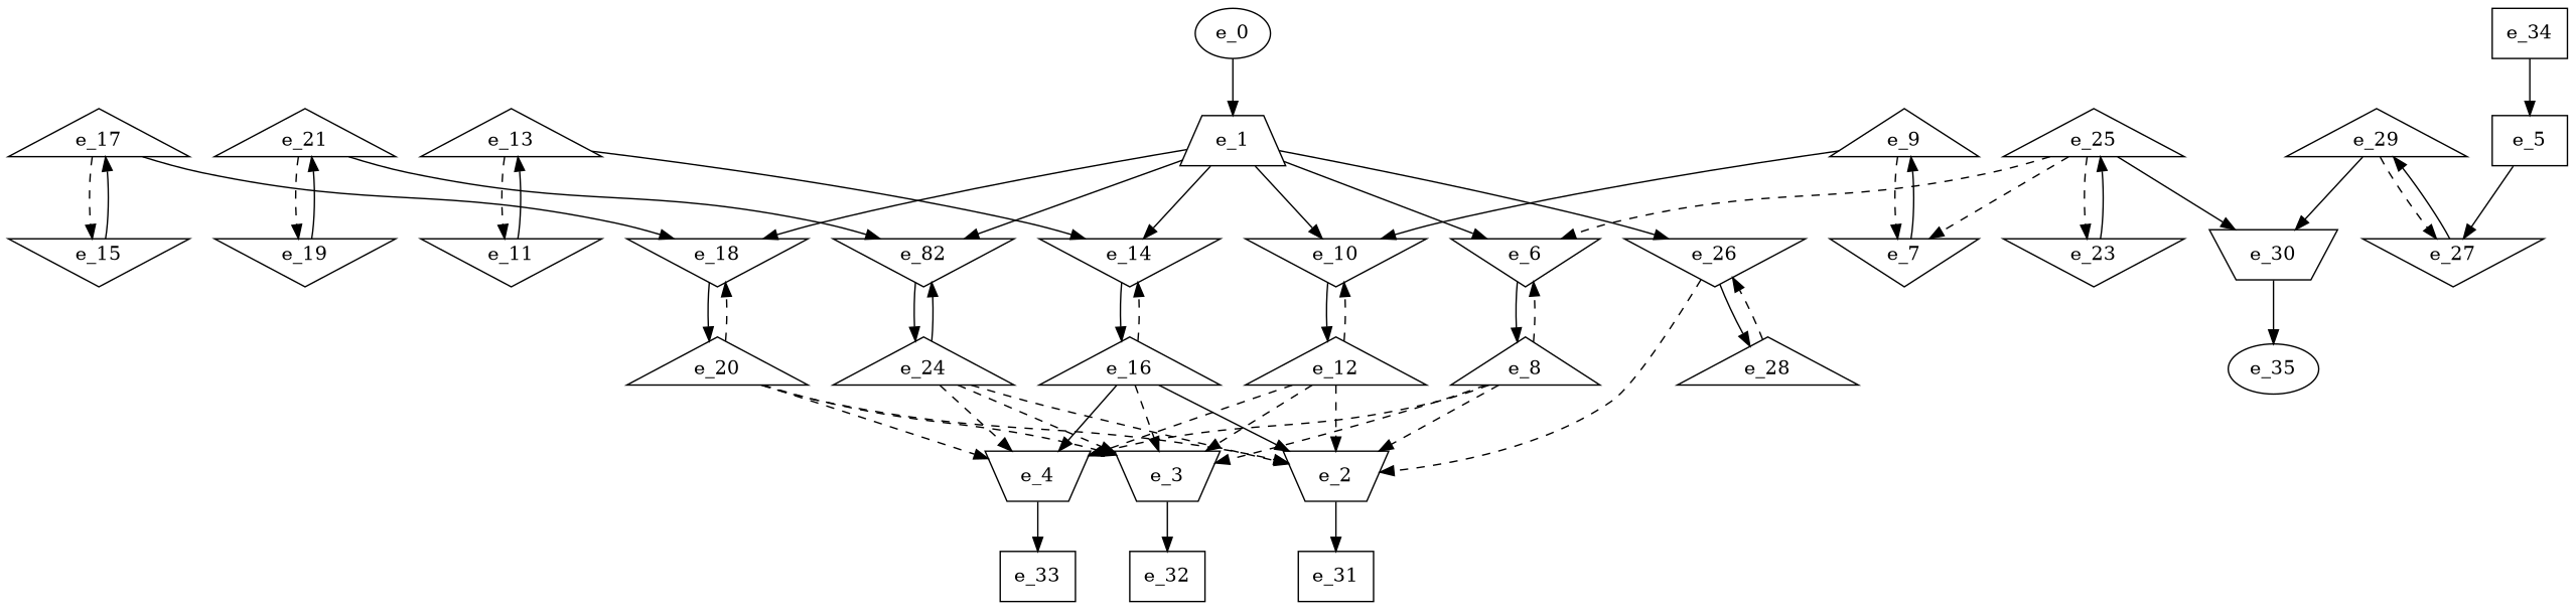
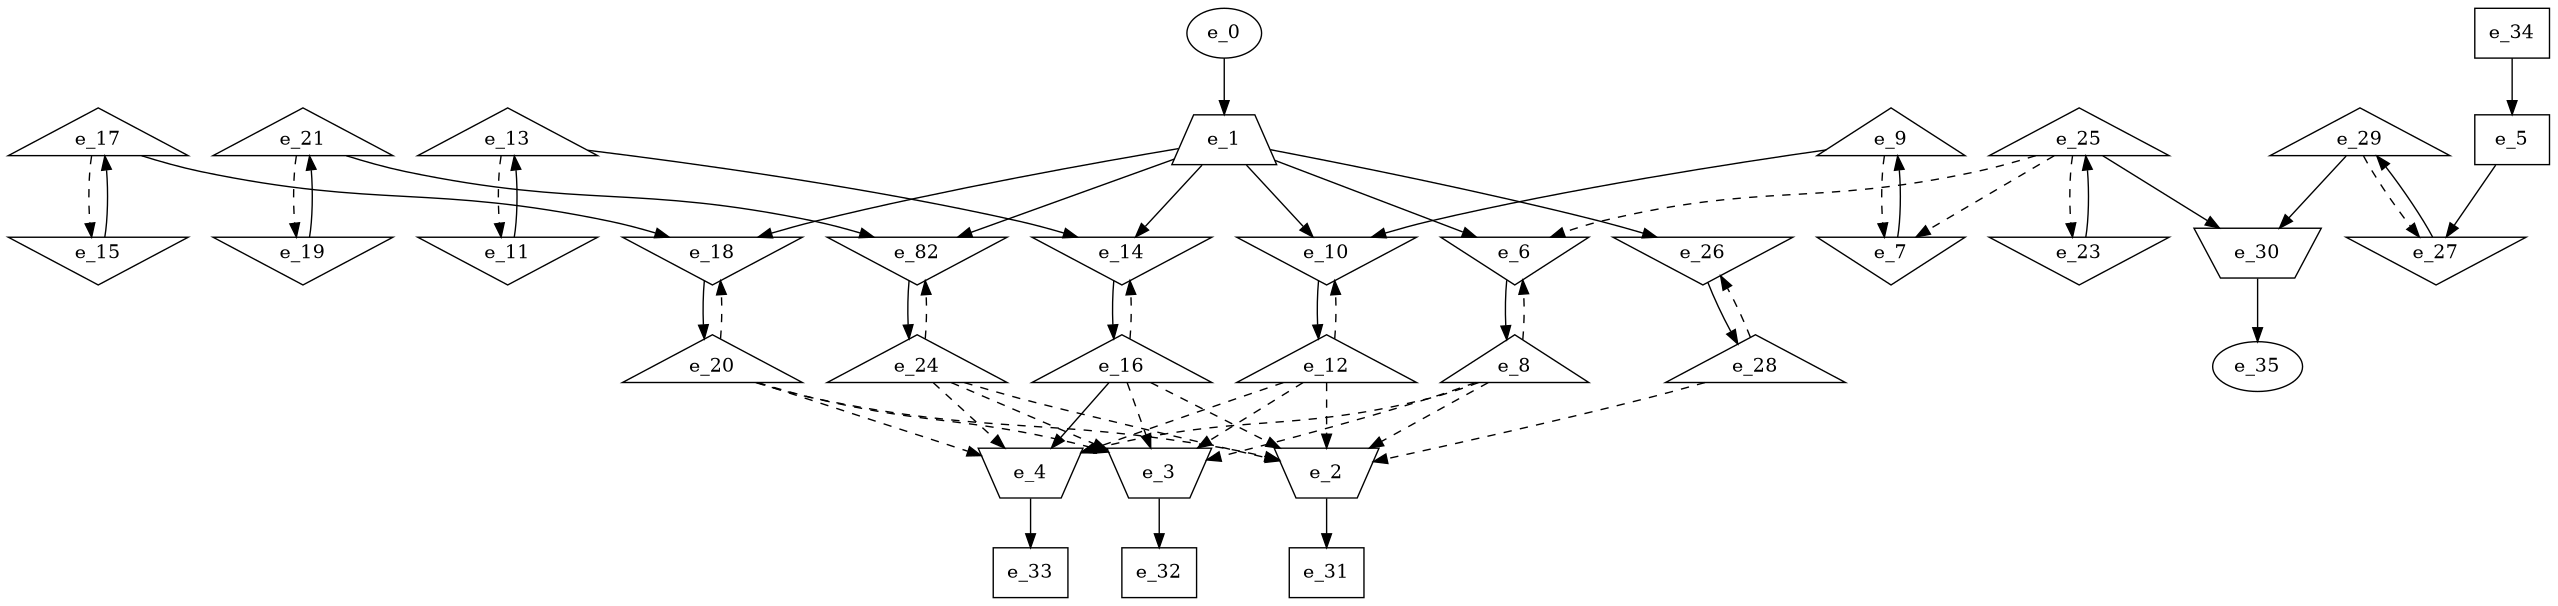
  digraph {
    node [shape=invtriangle]
    e_1 [shape=trapezium]
    e_6
    e_10
    e_14
    e_18
    n6 [label=e_82]
    e_26
    e_0 [shape=""]
    e_8 [shape=triangle]
    e_12 [shape=triangle]
    e_16 [shape=triangle]
    e_20 [shape=triangle]
    e_24 [shape=triangle]
    e_28 [shape=triangle]
    e_2 [shape=invtrapezium]
    e_31 [shape=dot]
    e_3 [shape=invtrapezium]
    e_32 [shape=dot]
    e_4 [shape=invtrapezium]
    e_33 [shape=dot]
    e_5 [shape=dot]
    e_27
    e_29 [shape=triangle]
    e_9 [shape=triangle]
    e_7
    e_13 [shape=triangle]
    e_11
    e_17 [shape=triangle]
    e_15
    e_21 [shape=triangle]
    e_19
    e_25 [shape=triangle]
    e_23
    e_30 [shape=invtrapezium]
    e_35 [shape=""]
    e_34 [shape=dot]
    e_1 -> e_6
    e_1 -> e_10
    e_1 -> e_14
    e_1 -> e_18
    e_1 -> n6
    e_1 -> e_26
    e_6 -> e_8
    e_10 -> e_12
    e_14 -> e_16
    e_18 -> e_20
    n6 -> e_24
    e_26 -> e_28
    e_0 -> e_1
    e_8 -> e_6 [style=dashed]
    e_8 -> e_2 [style=dashed]
    e_8 -> e_3 [style=dashed]
    e_8 -> e_4 [style=dashed]
    e_12 -> e_10 [style=dashed]
    e_12 -> e_2 [style=dashed]
    e_12 -> e_3 [style=dashed]
    e_12 -> e_4 [style=dashed]
    e_16 -> e_14 [style=dashed]
-   e_16 -> e_2 [style=solid]
+   e_16 -> e_2 [style=dashed]
    e_16 -> e_3 [style=dashed]
    e_16 -> e_4 [style=solid]
    e_20 -> e_18 [style=dashed]
    e_20 -> e_2 [style=dashed]
    e_20 -> e_3 [style=dashed]
    e_20 -> e_4 [style=dashed]
-   e_24 -> n6 [style=solid]
+   e_24 -> n6 [style=dashed]
    e_24 -> e_2 [style=dashed]
    e_24 -> e_3 [style=dashed]
    e_24 -> e_4 [style=dashed]
    e_28 -> e_26 [style=dashed]
-   e_26 -> e_2 [style=dashed]
+   e_28 -> e_2 [style=dashed]
    e_2 -> e_31
    e_3 -> e_32
    e_4 -> e_33
    e_5 -> e_27
    e_27 -> e_29
    e_29 -> e_27 [style=dashed]
    e_29 -> e_30
    e_9 -> e_10
    e_9 -> e_7 [style=dashed]
    e_7 -> e_9
    e_13 -> e_14
    e_13 -> e_11 [style=dashed]
    e_11 -> e_13
    e_17 -> e_18
    e_17 -> e_15 [style=dashed]
    e_15 -> e_17
    e_21 -> n6
    e_21 -> e_19 [style=dashed]
    e_19 -> e_21
    e_25 -> e_6 [style=dashed]
    e_25 -> e_7 [style=dashed]
    e_25 -> e_23 [style=dashed]
    e_25 -> e_30
    e_23 -> e_25
    e_30 -> e_35
    e_34 -> e_5
  }
